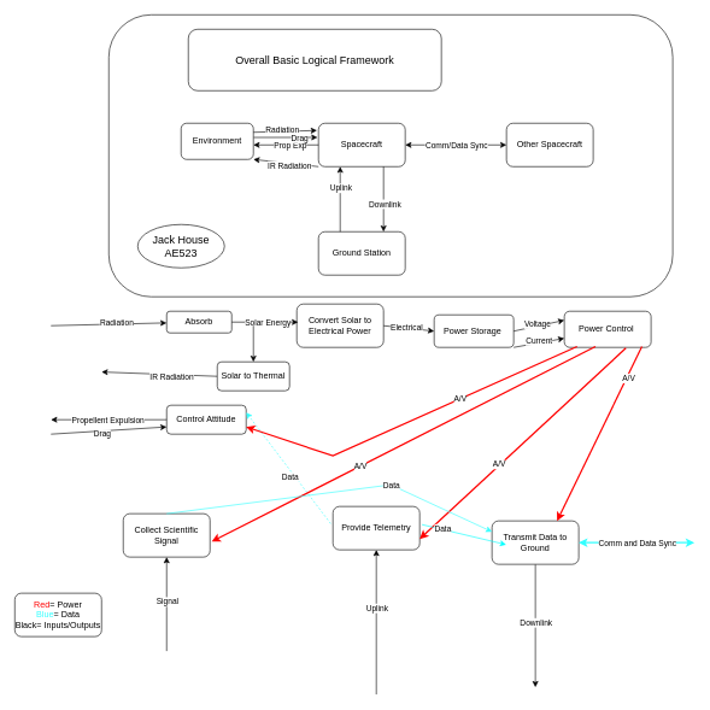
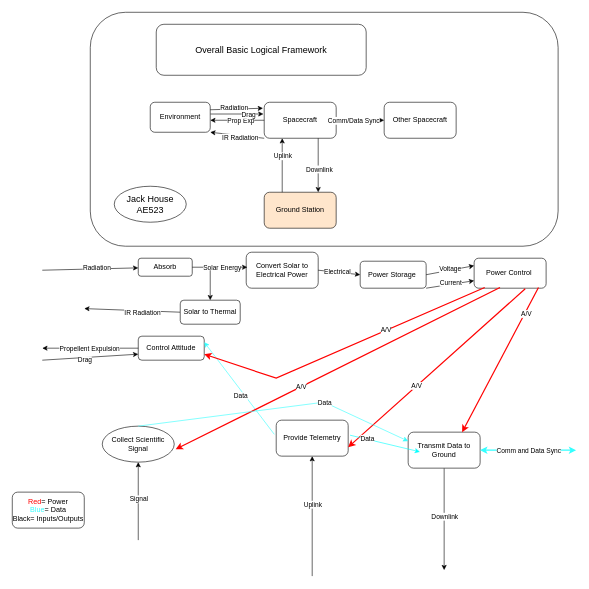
  <mxCell id="0" />
  <mxCell id="1" parent="0" />
  <mxCell id="2" value="" style="rounded=1;whiteSpace=wrap;html=1;fontColor=#33FFFF;" vertex="1" parent="1"><mxGeometry x="150" y="20" width="780" height="390" as="geometry" /></mxCell>
  <mxCell id="3" value="Environment" style="rounded=1;whiteSpace=wrap;html=1;" vertex="1" parent="1"><mxGeometry x="250" y="170" width="100" height="50" as="geometry" /></mxCell>
  <mxCell id="4" value="" style="endArrow=classic;html=1;rounded=0;exitX=1;exitY=0.25;exitDx=0;exitDy=0;entryX=-0.017;entryY=0.166;entryDx=0;entryDy=0;entryPerimeter=0;" edge="1" parent="1" source="3" target="6"><mxGeometry width="50" height="50" relative="1" as="geometry"><mxPoint x="390" y="190" as="sourcePoint" /><mxPoint x="430" y="183" as="targetPoint" /></mxGeometry></mxCell>
  <mxCell id="5" value="Radiation" style="edgeLabel;html=1;align=center;verticalAlign=middle;resizable=0;points=[];" vertex="1" connectable="0" parent="4"><mxGeometry x="0.421" y="2" relative="1" as="geometry"><mxPoint x="-23" as="offset" /></mxGeometry></mxCell>
  <mxCell id="6" value="Spacecraft" style="rounded=1;whiteSpace=wrap;html=1;" vertex="1" parent="1"><mxGeometry x="440" y="170" width="120" height="60" as="geometry" /></mxCell>
  <mxCell id="7" value="" style="endArrow=classic;html=1;rounded=0;entryX=1;entryY=1;entryDx=0;entryDy=0;exitX=0;exitY=1;exitDx=0;exitDy=0;" edge="1" parent="1" source="6" target="3"><mxGeometry width="50" height="50" relative="1" as="geometry"><mxPoint x="390" y="250" as="sourcePoint" /><mxPoint x="440" y="200" as="targetPoint" /></mxGeometry></mxCell>
  <mxCell id="8" value="IR Radiation" style="edgeLabel;html=1;align=center;verticalAlign=middle;resizable=0;points=[];" vertex="1" connectable="0" parent="7"><mxGeometry x="-0.355" y="2" relative="1" as="geometry"><mxPoint x="-11" as="offset" /></mxGeometry></mxCell>
- <mxCell id="9" value="Ground Station" style="rounded=1;whiteSpace=wrap;html=1;" vertex="1" parent="1"><mxGeometry x="440" y="320" width="120" height="60" as="geometry" /></mxCell>
+ <mxCell id="9" value="Ground Station" style="rounded=1;whiteSpace=wrap;html=1;fillColor=#ffe6cc;" vertex="1" parent="1"><mxGeometry x="440" y="320" width="120" height="60" as="geometry" /></mxCell>
  <mxCell id="10" value="" style="endArrow=classic;html=1;rounded=0;exitX=0.25;exitY=0;exitDx=0;exitDy=0;entryX=0.25;entryY=1;entryDx=0;entryDy=0;" edge="1" parent="1" source="9" target="6"><mxGeometry width="50" height="50" relative="1" as="geometry"><mxPoint x="610" y="240" as="sourcePoint" /><mxPoint x="660" y="190" as="targetPoint" /></mxGeometry></mxCell>
  <mxCell id="11" value="Uplink" style="edgeLabel;html=1;align=center;verticalAlign=middle;resizable=0;points=[];" vertex="1" connectable="0" parent="10"><mxGeometry x="0.35" relative="1" as="geometry"><mxPoint as="offset" /></mxGeometry></mxCell>
  <mxCell id="12" value="" style="endArrow=classic;html=1;rounded=0;exitX=0.75;exitY=1;exitDx=0;exitDy=0;entryX=0.75;entryY=0;entryDx=0;entryDy=0;" edge="1" parent="1" source="6" target="9"><mxGeometry width="50" height="50" relative="1" as="geometry"><mxPoint x="610" y="240" as="sourcePoint" /><mxPoint x="660" y="190" as="targetPoint" /></mxGeometry></mxCell>
  <mxCell id="13" value="Downlink" style="edgeLabel;html=1;align=center;verticalAlign=middle;resizable=0;points=[];" vertex="1" connectable="0" parent="12"><mxGeometry x="-0.611" y="1" relative="1" as="geometry"><mxPoint y="33" as="offset" /></mxGeometry></mxCell>
- <mxCell id="14" value="Other Spacecraft" style="rounded=1;whiteSpace=wrap;html=1;" vertex="1" parent="1"><mxGeometry x="700" y="170" width="120" height="60" as="geometry" /></mxCell>
+ <mxCell id="14" value="Other Spacecraft" style="rounded=1;whiteSpace=wrap;html=1;" vertex="1" parent="1"><mxGeometry x="640" y="170" width="120" height="60" as="geometry" /></mxCell>
  <mxCell id="15" value="" style="endArrow=classic;startArrow=classic;html=1;rounded=0;entryX=0;entryY=0.5;entryDx=0;entryDy=0;exitX=1;exitY=0.5;exitDx=0;exitDy=0;" edge="1" parent="1" source="6" target="14"><mxGeometry width="50" height="50" relative="1" as="geometry"><mxPoint x="590" y="230" as="sourcePoint" /><mxPoint x="640" y="180" as="targetPoint" /></mxGeometry></mxCell>
  <mxCell id="16" value="Comm/Data Sync" style="edgeLabel;html=1;align=center;verticalAlign=middle;resizable=0;points=[];" vertex="1" connectable="0" parent="15"><mxGeometry x="0.413" y="1" relative="1" as="geometry"><mxPoint x="-29" y="1" as="offset" /></mxGeometry></mxCell>
  <mxCell id="17" value="" style="endArrow=classic;html=1;rounded=0;exitX=0;exitY=0.5;exitDx=0;exitDy=0;" edge="1" parent="1" source="29"><mxGeometry width="50" height="50" relative="1" as="geometry"><mxPoint x="220" y="514" as="sourcePoint" /><mxPoint y="514" as="targetPoint" x="140" /></mxGeometry></mxCell>
  <mxCell id="18" value="IR Radiation" style="edgeLabel;html=1;align=center;verticalAlign=middle;resizable=0;points=[];" vertex="1" connectable="0" parent="17"><mxGeometry x="-0.355" y="2" relative="1" as="geometry"><mxPoint x="-11" as="offset" /></mxGeometry></mxCell>
  <mxCell id="19" value="" style="endArrow=classic;html=1;rounded=0;" edge="1" parent="1" target="25"><mxGeometry width="50" height="50" relative="1" as="geometry"><mxPoint x="70" y="450" as="sourcePoint" /><mxPoint x="177.96" y="490" as="targetPoint" /></mxGeometry></mxCell>
  <mxCell id="20" value="Radiation" style="edgeLabel;html=1;align=center;verticalAlign=middle;resizable=0;points=[];" vertex="1" connectable="0" parent="19"><mxGeometry x="0.421" y="2" relative="1" as="geometry"><mxPoint x="-23" as="offset" /></mxGeometry></mxCell>
  <mxCell id="21" value="" style="endArrow=classic;html=1;rounded=0;entryX=0.5;entryY=1;entryDx=0;entryDy=0;" edge="1" parent="1" target="42"><mxGeometry width="50" height="50" relative="1" as="geometry"><mxPoint x="520" y="960" as="sourcePoint" /><mxPoint x="390" y="880" as="targetPoint" /></mxGeometry></mxCell>
  <mxCell id="22" value="Uplink" style="edgeLabel;html=1;align=center;verticalAlign=middle;resizable=0;points=[];" vertex="1" connectable="0" parent="21"><mxGeometry x="0.35" relative="1" as="geometry"><mxPoint y="15" as="offset" /></mxGeometry></mxCell>
  <mxCell id="23" value="" style="endArrow=classic;html=1;rounded=0;exitX=0.5;exitY=1;exitDx=0;exitDy=0;entryX=0.75;entryY=0;entryDx=0;entryDy=0;" edge="1" parent="1" source="39"><mxGeometry width="50" height="50" relative="1" as="geometry"><mxPoint x="740" y="860" as="sourcePoint" /><mxPoint x="740" y="950" as="targetPoint" /></mxGeometry></mxCell>
  <mxCell id="24" value="Downlink" style="edgeLabel;html=1;align=center;verticalAlign=middle;resizable=0;points=[];" vertex="1" connectable="0" parent="23"><mxGeometry x="-0.611" y="1" relative="1" as="geometry"><mxPoint x="-1" y="47" as="offset" /></mxGeometry></mxCell>
  <mxCell id="25" value="Absorb" style="rounded=1;whiteSpace=wrap;html=1;" vertex="1" parent="1"><mxGeometry x="230" y="430" width="90" height="30" as="geometry" /></mxCell>
  <mxCell id="26" value="Convert Solar to Electrical Power" style="rounded=1;whiteSpace=wrap;html=1;" vertex="1" parent="1"><mxGeometry x="410" y="420" width="120" height="60" as="geometry" /></mxCell>
  <mxCell id="27" value="" style="endArrow=classic;html=1;rounded=0;exitX=1;exitY=0.5;exitDx=0;exitDy=0;entryX=0.015;entryY=0.418;entryDx=0;entryDy=0;entryPerimeter=0;" edge="1" parent="1" source="25" target="26"><mxGeometry width="50" height="50" relative="1" as="geometry"><mxPoint x="540" y="520" as="sourcePoint" /><mxPoint x="590" y="470" as="targetPoint" /></mxGeometry></mxCell>
  <mxCell id="28" value="Solar Energy" style="edgeLabel;html=1;align=center;verticalAlign=middle;resizable=0;points=[];" vertex="1" connectable="0" parent="27"><mxGeometry x="0.458" y="-2" relative="1" as="geometry"><mxPoint x="-17" y="-2" as="offset" /></mxGeometry></mxCell>
  <mxCell id="29" value="Solar to Thermal" style="rounded=1;whiteSpace=wrap;html=1;" vertex="1" parent="1"><mxGeometry x="300" y="500" width="100" height="40" as="geometry" /></mxCell>
  <mxCell id="30" value="" style="endArrow=classic;html=1;rounded=0;entryX=0.5;entryY=0;entryDx=0;entryDy=0;" edge="1" parent="1" target="29"><mxGeometry width="50" height="50" relative="1" as="geometry"><mxPoint x="350" y="450" as="sourcePoint" /><mxPoint x="390" y="440" as="targetPoint" /></mxGeometry></mxCell>
  <mxCell id="31" value="" style="endArrow=classic;html=1;rounded=0;exitX=1;exitY=0.5;exitDx=0;exitDy=0;entryX=0;entryY=0.5;entryDx=0;entryDy=0;" edge="1" parent="1" source="26" target="33"><mxGeometry width="50" height="50" relative="1" as="geometry"><mxPoint x="540" y="590" as="sourcePoint" /><mxPoint x="590" y="540" as="targetPoint" /></mxGeometry></mxCell>
  <mxCell id="32" value="Electrical" style="edgeLabel;html=1;align=center;verticalAlign=middle;resizable=0;points=[];" vertex="1" connectable="0" parent="31"><mxGeometry x="-0.482" relative="1" as="geometry"><mxPoint x="14" as="offset" /></mxGeometry></mxCell>
  <mxCell id="33" value="Power Storage&amp;nbsp;" style="rounded=1;whiteSpace=wrap;html=1;" vertex="1" parent="1"><mxGeometry x="600" y="435" width="110" height="45" as="geometry" /></mxCell>
- <mxCell id="34" value="Power Control&amp;nbsp;" style="rounded=1;whiteSpace=wrap;html=1;" vertex="1" parent="1"><mxGeometry x="780" y="430" width="120" height="50" as="geometry" /></mxCell>
+ <mxCell id="34" value="Power Control&amp;nbsp;" style="rounded=1;whiteSpace=wrap;html=1;" vertex="1" parent="1"><mxGeometry x="790" y="430" width="120" height="50" as="geometry" /></mxCell>
  <mxCell id="35" value="" style="endArrow=classic;html=1;rounded=0;exitX=1;exitY=0.5;exitDx=0;exitDy=0;entryX=0;entryY=0.25;entryDx=0;entryDy=0;" edge="1" parent="1" source="33" target="34"><mxGeometry width="50" height="50" relative="1" as="geometry"><mxPoint x="720" y="445" as="sourcePoint" /><mxPoint x="770" y="395" as="targetPoint" /></mxGeometry></mxCell>
  <mxCell id="36" value="Voltage" style="edgeLabel;html=1;align=center;verticalAlign=middle;resizable=0;points=[];" vertex="1" connectable="0" parent="35"><mxGeometry x="0.401" y="1" relative="1" as="geometry"><mxPoint x="-16" y="1" as="offset" /></mxGeometry></mxCell>
  <mxCell id="37" value="" style="endArrow=classic;html=1;rounded=0;entryX=0;entryY=0.75;entryDx=0;entryDy=0;exitX=1;exitY=1;exitDx=0;exitDy=0;" edge="1" parent="1" source="33" target="34"><mxGeometry width="50" height="50" relative="1" as="geometry"><mxPoint x="690" y="530" as="sourcePoint" /><mxPoint x="740" y="480" as="targetPoint" /></mxGeometry></mxCell>
  <mxCell id="38" value="Current" style="edgeLabel;html=1;align=center;verticalAlign=middle;resizable=0;points=[];" vertex="1" connectable="0" parent="37"><mxGeometry x="0.252" y="-1" relative="1" as="geometry"><mxPoint x="-10" y="-3" as="offset" /></mxGeometry></mxCell>
  <mxCell id="39" value="Transmit Data to Ground" style="rounded=1;whiteSpace=wrap;html=1;" vertex="1" parent="1"><mxGeometry x="680" y="720" width="120" height="60" as="geometry" /></mxCell>
  <mxCell id="40" value="" style="endArrow=classic;html=1;rounded=0;exitX=0.894;exitY=0.978;exitDx=0;exitDy=0;exitPerimeter=0;entryX=0.75;entryY=0;entryDx=0;entryDy=0;strokeColor=#FF0000;strokeWidth=2;" edge="1" parent="1" source="34" target="39"><mxGeometry width="50" height="50" relative="1" as="geometry"><mxPoint x="540" y="590" as="sourcePoint" /><mxPoint x="590" y="540" as="targetPoint" /></mxGeometry></mxCell>
  <mxCell id="41" value="A/V" style="edgeLabel;html=1;align=center;verticalAlign=middle;resizable=0;points=[];" vertex="1" connectable="0" parent="40"><mxGeometry x="-0.65" y="2" relative="1" as="geometry"><mxPoint as="offset" /></mxGeometry></mxCell>
  <mxCell id="42" value="Provide Telemetry" style="rounded=1;whiteSpace=wrap;html=1;" vertex="1" parent="1"><mxGeometry x="460" y="700" width="120" height="60" as="geometry" /></mxCell>
  <mxCell id="43" value="Control Attitude" style="rounded=1;whiteSpace=wrap;html=1;" vertex="1" parent="1"><mxGeometry x="230" y="560" width="110" height="40" as="geometry" /></mxCell>
  <mxCell id="44" value="" style="endArrow=classic;html=1;rounded=0;exitX=0;exitY=0.5;exitDx=0;exitDy=0;" edge="1" parent="1" source="43"><mxGeometry width="50" height="50" relative="1" as="geometry"><mxPoint x="100" y="590" as="sourcePoint" /><mxPoint x="70" y="580" as="targetPoint" /></mxGeometry></mxCell>
  <mxCell id="45" value="Propellent Expulsion" style="edgeLabel;html=1;align=center;verticalAlign=middle;resizable=0;points=[];" vertex="1" connectable="0" parent="44"><mxGeometry x="0.432" relative="1" as="geometry"><mxPoint x="33" as="offset" /></mxGeometry></mxCell>
  <mxCell id="46" value="" style="endArrow=classic;html=1;rounded=0;exitX=0;exitY=0.5;exitDx=0;exitDy=0;" edge="1" parent="1" source="6"><mxGeometry width="50" height="50" relative="1" as="geometry"><mxPoint x="550" y="280" as="sourcePoint" /><mxPoint x="350" y="200" as="targetPoint" /></mxGeometry></mxCell>
  <mxCell id="47" value="Prop Exp" style="edgeLabel;html=1;align=center;verticalAlign=middle;resizable=0;points=[];" vertex="1" connectable="0" parent="46"><mxGeometry x="-0.357" y="1" relative="1" as="geometry"><mxPoint x="-11" y="-1" as="offset" /></mxGeometry></mxCell>
  <mxCell id="48" value="" style="endArrow=classic;html=1;rounded=0;exitX=0.71;exitY=1.019;exitDx=0;exitDy=0;exitPerimeter=0;entryX=1;entryY=0.75;entryDx=0;entryDy=0;strokeWidth=2;strokeColor=#FF0000;" edge="1" parent="1" source="34" target="42"><mxGeometry width="50" height="50" relative="1" as="geometry"><mxPoint x="450" y="590" as="sourcePoint" /><mxPoint x="500" y="540" as="targetPoint" /></mxGeometry></mxCell>
  <mxCell id="49" value="A/V" style="edgeLabel;html=1;align=center;verticalAlign=middle;resizable=0;points=[];" vertex="1" connectable="0" parent="48"><mxGeometry x="0.226" y="-1" relative="1" as="geometry"><mxPoint as="offset" /></mxGeometry></mxCell>
  <mxCell id="50" value="" style="endArrow=classic;html=1;rounded=0;exitX=1.004;exitY=0.392;exitDx=0;exitDy=0;exitPerimeter=0;entryX=-0.011;entryY=0.326;entryDx=0;entryDy=0;entryPerimeter=0;" edge="1" parent="1" source="3" target="6"><mxGeometry width="50" height="50" relative="1" as="geometry"><mxPoint x="550" y="350" as="sourcePoint" /><mxPoint x="600" y="300" as="targetPoint" /></mxGeometry></mxCell>
  <mxCell id="51" value="Drag" style="edgeLabel;html=1;align=center;verticalAlign=middle;resizable=0;points=[];" vertex="1" connectable="0" parent="50"><mxGeometry x="0.421" y="-1" relative="1" as="geometry"><mxPoint as="offset" /></mxGeometry></mxCell>
  <mxCell id="52" value="" style="endArrow=classic;html=1;rounded=0;entryX=0;entryY=0.75;entryDx=0;entryDy=0;" edge="1" parent="1" target="43"><mxGeometry width="50" height="50" relative="1" as="geometry"><mxPoint x="70" y="600" as="sourcePoint" /><mxPoint y="600" as="targetPoint" x="140" /></mxGeometry></mxCell>
  <mxCell id="53" value="Drag" style="edgeLabel;html=1;align=center;verticalAlign=middle;resizable=0;points=[];" vertex="1" connectable="0" parent="52"><mxGeometry x="-0.764" y="-2" relative="1" as="geometry"><mxPoint x="51" y="-1" as="offset" /></mxGeometry></mxCell>
  <mxCell id="54" value="" style="endArrow=classic;html=1;rounded=0;exitX=1.026;exitY=0.418;exitDx=0;exitDy=0;entryX=0;entryY=0.5;entryDx=0;entryDy=0;strokeColor=#00FFFF;exitPerimeter=0;" edge="1" parent="1" source="42"><mxGeometry width="50" height="50" relative="1" as="geometry"><mxPoint x="630" y="747.21" as="sourcePoint" /><mxPoint x="699.64" y="752.79" as="targetPoint" /></mxGeometry></mxCell>
  <mxCell id="55" value="Data" style="edgeLabel;html=1;align=center;verticalAlign=middle;resizable=0;points=[];" vertex="1" connectable="0" parent="54"><mxGeometry x="-0.51" y="1" relative="1" as="geometry"><mxPoint as="offset" /></mxGeometry></mxCell>
- <mxCell id="56" value="" style="endArrow=classic;html=1;rounded=0;entryX=1;entryY=0.25;entryDx=0;entryDy=0;exitX=-0.026;exitY=0.395;exitDx=0;exitDy=0;strokeColor=#33FFFF;exitPerimeter=0;dashed=1;" edge="1" parent="1" source="42" target="43"><mxGeometry width="50" height="50" relative="1" as="geometry"><mxPoint x="420" y="560" as="sourcePoint" /><mxPoint x="500" y="610" as="targetPoint" /></mxGeometry></mxCell>
+ <mxCell id="56" value="" style="endArrow=classic;html=1;rounded=0;entryX=1;entryY=0.25;entryDx=0;entryDy=0;exitX=-0.026;exitY=0.395;exitDx=0;exitDy=0;strokeColor=#33FFFF;exitPerimeter=0;" edge="1" parent="1" source="42" target="43"><mxGeometry width="50" height="50" relative="1" as="geometry"><mxPoint x="420" y="560" as="sourcePoint" /><mxPoint x="500" y="610" as="targetPoint" /></mxGeometry></mxCell>
  <mxCell id="57" value="Data" style="edgeLabel;html=1;align=center;verticalAlign=middle;resizable=0;points=[];" vertex="1" connectable="0" parent="56"><mxGeometry x="-0.546" relative="1" as="geometry"><mxPoint x="-30" y="-29" as="offset" /></mxGeometry></mxCell>
  <mxCell id="58" value="" style="endArrow=classic;html=1;rounded=0;entryX=1;entryY=0.75;entryDx=0;entryDy=0;exitX=0.147;exitY=0.978;exitDx=0;exitDy=0;exitPerimeter=0;fillColor=#f8cecc;strokeColor=#FF0000;strokeWidth=2;" edge="1" parent="1" source="34" target="43"><mxGeometry width="50" height="50" relative="1" as="geometry"><mxPoint x="610" y="555" as="sourcePoint" /><mxPoint x="660" y="505" as="targetPoint" /><Array as="points"><mxPoint x="460" y="630" /></Array></mxGeometry></mxCell>
  <mxCell id="59" value="A/V" style="edgeLabel;html=1;align=center;verticalAlign=middle;resizable=0;points=[];" vertex="1" connectable="0" parent="58"><mxGeometry x="-0.287" y="-1" relative="1" as="geometry"><mxPoint as="offset" /></mxGeometry></mxCell>
  <mxCell id="60" value="" style="endArrow=classic;startArrow=classic;html=1;rounded=0;strokeColor=#33FFFF;strokeWidth=2;exitX=1;exitY=0.5;exitDx=0;exitDy=0;" edge="1" parent="1" source="39"><mxGeometry width="50" height="50" relative="1" as="geometry"><mxPoint x="850" y="770" as="sourcePoint" /><mxPoint x="960" y="750" as="targetPoint" /></mxGeometry></mxCell>
  <mxCell id="61" value="Comm and Data Sync" style="edgeLabel;html=1;align=center;verticalAlign=middle;resizable=0;points=[];" vertex="1" connectable="0" parent="60"><mxGeometry x="0.406" y="1" relative="1" as="geometry"><mxPoint x="-32" y="1" as="offset" /></mxGeometry></mxCell>
- <mxCell id="62" value="Collect Scientific Signal" style="rounded=1;whiteSpace=wrap;html=1;" vertex="1" parent="1"><mxGeometry x="170" y="710" width="120" height="60" as="geometry" /></mxCell>
+ <mxCell id="62" value="Collect Scientific Signal" style="ellipse;whiteSpace=wrap;html=1;" vertex="1" parent="1"><mxGeometry x="170" y="710" width="120" height="60" as="geometry" /></mxCell>
  <mxCell id="63" value="" style="endArrow=classic;html=1;rounded=0;exitX=0.359;exitY=0.978;exitDx=0;exitDy=0;exitPerimeter=0;entryX=1.02;entryY=0.643;entryDx=0;entryDy=0;strokeWidth=2;strokeColor=#FF0000;entryPerimeter=0;" edge="1" parent="1" source="34" target="62"><mxGeometry width="50" height="50" relative="1" as="geometry"><mxPoint x="800" y="480" as="sourcePoint" /><mxPoint x="504.8" y="744.05" as="targetPoint" /></mxGeometry></mxCell>
  <mxCell id="64" value="A/V" style="edgeLabel;html=1;align=center;verticalAlign=middle;resizable=0;points=[];" vertex="1" connectable="0" parent="63"><mxGeometry x="0.226" y="-1" relative="1" as="geometry"><mxPoint as="offset" /></mxGeometry></mxCell>
  <mxCell id="65" value="" style="endArrow=classic;html=1;rounded=0;strokeColor=#000000;strokeWidth=1;entryX=0.5;entryY=1;entryDx=0;entryDy=0;" edge="1" parent="1" target="62"><mxGeometry width="50" height="50" relative="1" as="geometry"><mxPoint x="230" y="900" as="sourcePoint" /><mxPoint x="250" y="850" as="targetPoint" /></mxGeometry></mxCell>
  <mxCell id="66" value="Signal" style="edgeLabel;html=1;align=center;verticalAlign=middle;resizable=0;points=[];" vertex="1" connectable="0" parent="65"><mxGeometry x="-0.378" relative="1" as="geometry"><mxPoint y="-29" as="offset" /></mxGeometry></mxCell>
  <mxCell id="67" value="" style="endArrow=classic;html=1;rounded=0;exitX=0.5;exitY=0;exitDx=0;exitDy=0;strokeColor=#33FFFF;entryX=0;entryY=0.25;entryDx=0;entryDy=0;" edge="1" parent="1" source="62" target="39"><mxGeometry width="50" height="50" relative="1" as="geometry"><mxPoint x="408.44" y="783.7" as="sourcePoint" /><mxPoint x="530" y="650" as="targetPoint" /><Array as="points"><mxPoint x="540" y="670" /></Array></mxGeometry></mxCell>
  <mxCell id="68" value="Data" style="edgeLabel;html=1;align=center;verticalAlign=middle;resizable=0;points=[];" vertex="1" connectable="0" parent="67"><mxGeometry x="-0.546" relative="1" as="geometry"><mxPoint x="205" y="-26" as="offset" /></mxGeometry></mxCell>
  <mxCell id="69" value="&lt;font color=&quot;#ff0000&quot;&gt;Red&lt;/font&gt;= Power&lt;br&gt;&lt;font color=&quot;#33ffff&quot;&gt;Blue&lt;/font&gt;= Data&lt;br&gt;Black= Inputs/Outputs" style="rounded=1;whiteSpace=wrap;html=1;" vertex="1" parent="1"><mxGeometry x="20" y="820" width="120" height="60" as="geometry" /></mxCell>
  <mxCell id="70" value="&lt;font color=&quot;#000000&quot; style=&quot;font-size: 15px&quot;&gt;Overall Basic Logical Framework&lt;/font&gt;" style="rounded=1;whiteSpace=wrap;html=1;fontColor=#33FFFF;" vertex="1" parent="1"><mxGeometry x="260" y="40" width="350" height="85" as="geometry" /></mxCell>
  <mxCell id="71" value="Jack House&lt;br&gt;AE523" style="ellipse;whiteSpace=wrap;html=1;fontSize=15;fontColor=#000000;" vertex="1" parent="1"><mxGeometry x="190" y="310" width="120" height="60" as="geometry" /></mxCell>
